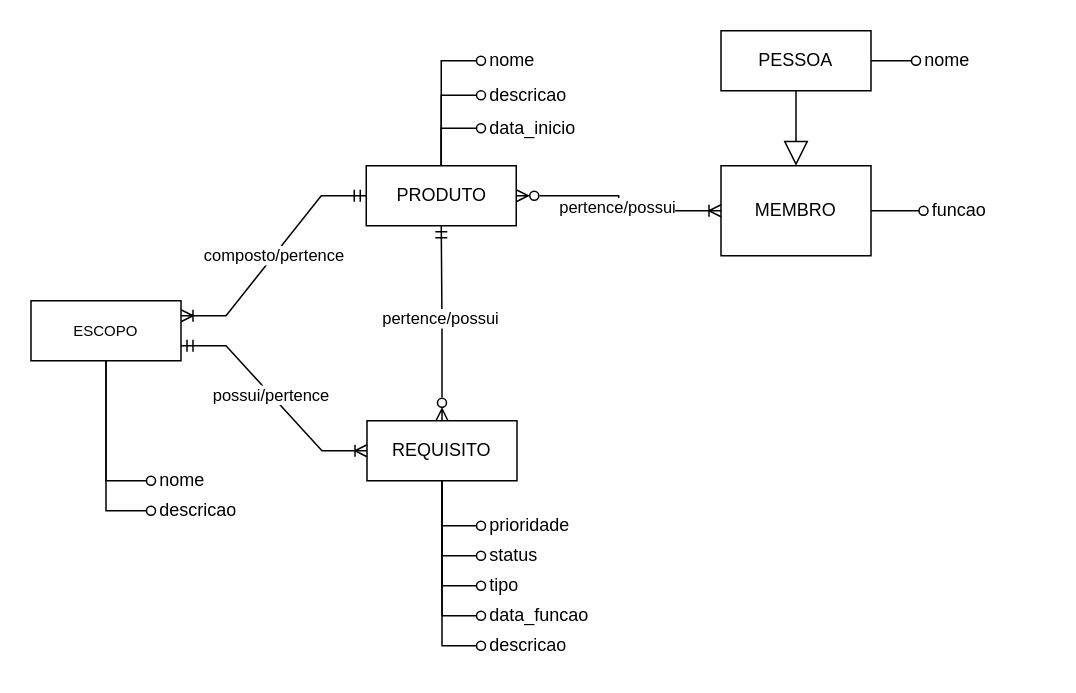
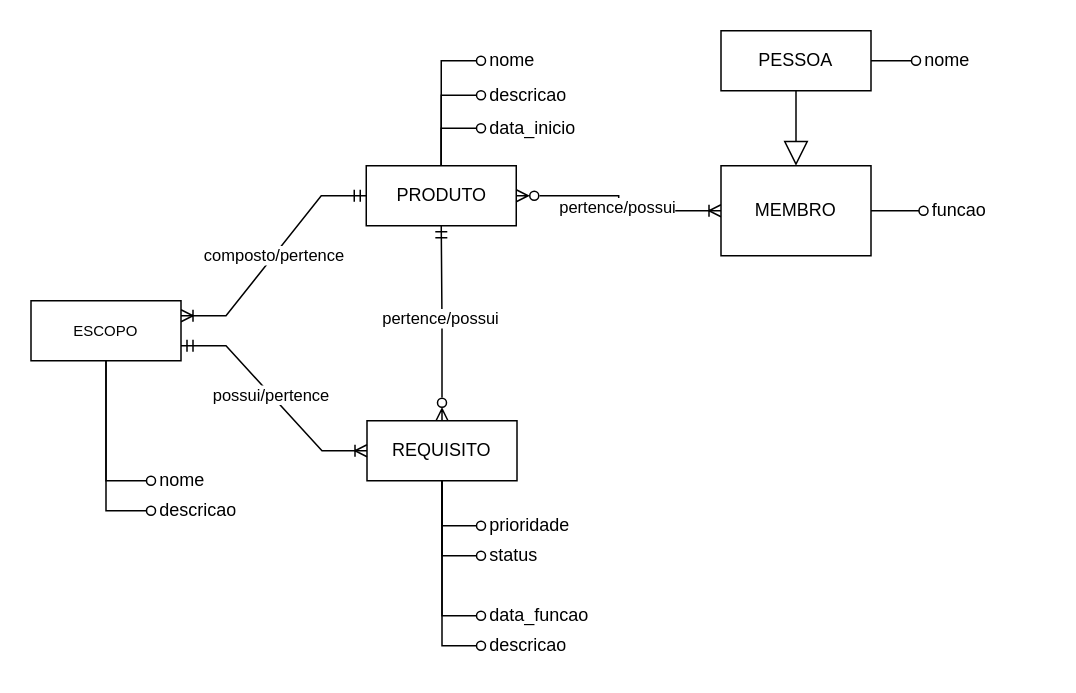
  <mxCell id="0" />
  <mxCell id="1" parent="0" />
  <mxCell id="2" style="edgeStyle=orthogonalEdgeStyle;shape=connector;rounded=0;orthogonalLoop=1;jettySize=auto;html=1;strokeColor=default;align=center;verticalAlign=middle;fontFamily=Helvetica;fontSize=11;fontColor=default;labelBackgroundColor=default;startFill=0;endArrow=oval;endFill=0;" parent="1" source="5" target="27" edge="1"><mxGeometry relative="1" as="geometry" /></mxCell>
  <mxCell id="3" style="edgeStyle=orthogonalEdgeStyle;shape=connector;rounded=0;orthogonalLoop=1;jettySize=auto;html=1;strokeColor=default;align=center;verticalAlign=middle;fontFamily=Helvetica;fontSize=11;fontColor=default;labelBackgroundColor=default;startFill=0;endArrow=oval;endFill=0;" parent="1" source="5" target="26" edge="1"><mxGeometry relative="1" as="geometry" /></mxCell>
  <mxCell id="4" style="edgeStyle=orthogonalEdgeStyle;shape=connector;rounded=0;orthogonalLoop=1;jettySize=auto;html=1;strokeColor=default;align=center;verticalAlign=middle;fontFamily=Helvetica;fontSize=11;fontColor=default;labelBackgroundColor=default;startFill=0;endArrow=oval;endFill=0;" parent="1" source="5" target="39" edge="1"><mxGeometry relative="1" as="geometry" /></mxCell>
  <mxCell id="5" value="PRODUTO" style="whiteSpace=wrap;html=1;align=center;" parent="1" vertex="1"><mxGeometry x="243.5" y="110" width="100" height="40" as="geometry" /></mxCell>
  <mxCell id="6" style="edgeStyle=orthogonalEdgeStyle;rounded=0;orthogonalLoop=1;jettySize=auto;html=1;endArrow=oval;endFill=0;" parent="1" source="13" target="16" edge="1"><mxGeometry relative="1" as="geometry" /></mxCell>
  <mxCell id="7" style="edgeStyle=orthogonalEdgeStyle;rounded=0;orthogonalLoop=1;jettySize=auto;html=1;endArrow=oval;endFill=0;" parent="1" source="13" target="18" edge="1"><mxGeometry relative="1" as="geometry" /></mxCell>
  <mxCell id="8" style="edgeStyle=orthogonalEdgeStyle;rounded=0;orthogonalLoop=1;jettySize=auto;html=1;endArrow=oval;endFill=0;" parent="1" source="13" target="17" edge="1"><mxGeometry relative="1" as="geometry" /></mxCell>
- <mxCell id="9" style="edgeStyle=orthogonalEdgeStyle;rounded=0;orthogonalLoop=1;jettySize=auto;html=1;endArrow=oval;endFill=0;" parent="1" source="13" target="19" edge="1"><mxGeometry relative="1" as="geometry" /></mxCell>
  <mxCell id="10" style="edgeStyle=orthogonalEdgeStyle;rounded=0;orthogonalLoop=1;jettySize=auto;html=1;endArrow=oval;endFill=0;" parent="1" source="13" target="23" edge="1"><mxGeometry relative="1" as="geometry" /></mxCell>
  <mxCell id="11" style="edgeStyle=orthogonalEdgeStyle;shape=connector;rounded=0;orthogonalLoop=1;jettySize=auto;html=1;strokeColor=default;align=center;verticalAlign=middle;fontFamily=Helvetica;fontSize=11;fontColor=default;labelBackgroundColor=default;startFill=0;endArrow=ERmandOne;endFill=0;startArrow=ERzeroToMany;" parent="1" source="13" target="5" edge="1"><mxGeometry relative="1" as="geometry" /></mxCell>
  <mxCell id="12" value="pertence/possui" style="edgeLabel;html=1;align=center;verticalAlign=middle;resizable=0;points=[];fontFamily=Helvetica;fontSize=11;fontColor=default;labelBackgroundColor=default;" parent="11" vertex="1" connectable="0"><mxGeometry x="0.065" y="1" relative="1" as="geometry"><mxPoint as="offset" /></mxGeometry></mxCell>
  <mxCell id="13" value="REQUISITO" style="whiteSpace=wrap;html=1;align=center;" parent="1" vertex="1"><mxGeometry x="244" y="280" width="100" height="40" as="geometry" /></mxCell>
  <mxCell id="14" style="edgeStyle=entityRelationEdgeStyle;shape=connector;rounded=0;orthogonalLoop=1;jettySize=auto;html=1;strokeColor=default;align=center;verticalAlign=middle;fontFamily=Helvetica;fontSize=11;fontColor=default;labelBackgroundColor=default;startFill=0;endArrow=ERoneToMany;endFill=0;startArrow=ERmandOne;exitX=0;exitY=0.5;exitDx=0;exitDy=0;entryX=1;entryY=0.25;entryDx=0;entryDy=0;" parent="1" source="5" target="22" edge="1"><mxGeometry relative="1" as="geometry"><mxPoint x="60" y="150" as="sourcePoint" /></mxGeometry></mxCell>
  <mxCell id="15" value="composto/pertence" style="edgeLabel;html=1;align=center;verticalAlign=middle;resizable=0;points=[];fontFamily=Helvetica;fontSize=11;fontColor=default;labelBackgroundColor=default;" parent="14" vertex="1" connectable="0"><mxGeometry x="-0.004" relative="1" as="geometry"><mxPoint as="offset" /></mxGeometry></mxCell>
  <mxCell id="16" value="descricao" style="text;strokeColor=none;fillColor=none;spacingLeft=4;spacingRight=4;overflow=hidden;rotatable=0;points=[[0,0.5],[1,0.5]];portConstraint=eastwest;fontSize=12;whiteSpace=wrap;html=1;verticalAlign=middle;" parent="1" vertex="1"><mxGeometry x="320" y="420" width="80" height="20" as="geometry" /></mxCell>
  <mxCell id="17" value="status" style="text;strokeColor=none;fillColor=none;spacingLeft=4;spacingRight=4;overflow=hidden;rotatable=0;points=[[0,0.5],[1,0.5]];portConstraint=eastwest;fontSize=12;whiteSpace=wrap;html=1;verticalAlign=middle;" parent="1" vertex="1"><mxGeometry x="320" y="360" width="80" height="20" as="geometry" /></mxCell>
  <mxCell id="18" value="prioridade" style="text;strokeColor=none;fillColor=none;spacingLeft=4;spacingRight=4;overflow=hidden;rotatable=0;points=[[0,0.5],[1,0.5]];portConstraint=eastwest;fontSize=12;whiteSpace=wrap;html=1;verticalAlign=middle;" parent="1" vertex="1"><mxGeometry x="320" y="340" width="80" height="20" as="geometry" /></mxCell>
- <mxCell id="19" value="tipo" style="text;strokeColor=none;fillColor=none;spacingLeft=4;spacingRight=4;overflow=hidden;rotatable=0;points=[[0,0.5],[1,0.5]];portConstraint=eastwest;fontSize=12;whiteSpace=wrap;html=1;verticalAlign=middle;" parent="1" vertex="1"><mxGeometry x="320" y="380" width="80" height="20" as="geometry" /></mxCell>
  <mxCell id="20" style="edgeStyle=orthogonalEdgeStyle;shape=connector;rounded=0;orthogonalLoop=1;jettySize=auto;html=1;strokeColor=default;align=center;verticalAlign=middle;fontFamily=Helvetica;fontSize=11;fontColor=default;labelBackgroundColor=default;startFill=0;endArrow=oval;endFill=0;" parent="1" source="22" target="37" edge="1"><mxGeometry relative="1" as="geometry" /></mxCell>
  <mxCell id="21" style="edgeStyle=orthogonalEdgeStyle;shape=connector;rounded=0;orthogonalLoop=1;jettySize=auto;html=1;strokeColor=default;align=center;verticalAlign=middle;fontFamily=Helvetica;fontSize=11;fontColor=default;labelBackgroundColor=default;startFill=0;endArrow=oval;endFill=0;" parent="1" source="22" target="38" edge="1"><mxGeometry relative="1" as="geometry" /></mxCell>
  <mxCell id="22" value="&lt;span style=&quot;font-size: 10px;&quot;&gt;ESCOPO&lt;/span&gt;" style="whiteSpace=wrap;html=1;align=center;" parent="1" vertex="1"><mxGeometry x="20" y="200" width="100" height="40" as="geometry" /></mxCell>
  <mxCell id="23" value="data_funcao" style="text;strokeColor=none;fillColor=none;spacingLeft=4;spacingRight=4;overflow=hidden;rotatable=0;points=[[0,0.5],[1,0.5]];portConstraint=eastwest;fontSize=12;whiteSpace=wrap;html=1;verticalAlign=middle;" parent="1" vertex="1"><mxGeometry x="320" y="400" width="80" height="20" as="geometry" /></mxCell>
  <mxCell id="24" value="" style="edgeStyle=entityRelationEdgeStyle;fontSize=12;html=1;endArrow=ERoneToMany;startArrow=ERmandOne;rounded=0;strokeColor=default;align=center;verticalAlign=middle;fontFamily=Helvetica;fontColor=default;labelBackgroundColor=default;exitX=1;exitY=0.75;exitDx=0;exitDy=0;" parent="1" source="22" target="13" edge="1"><mxGeometry width="100" height="100" relative="1" as="geometry"><mxPoint x="280" y="220" as="sourcePoint" /><mxPoint x="380" y="120" as="targetPoint" /></mxGeometry></mxCell>
  <mxCell id="25" value="possui/pertence" style="edgeLabel;html=1;align=center;verticalAlign=middle;resizable=0;points=[];fontFamily=Helvetica;fontSize=11;fontColor=default;labelBackgroundColor=default;" parent="24" vertex="1" connectable="0"><mxGeometry x="-0.039" relative="1" as="geometry"><mxPoint as="offset" /></mxGeometry></mxCell>
  <mxCell id="26" value="descricao" style="text;strokeColor=none;fillColor=none;spacingLeft=4;spacingRight=4;overflow=hidden;rotatable=0;points=[[0,0.5],[1,0.5]];portConstraint=eastwest;fontSize=12;whiteSpace=wrap;html=1;verticalAlign=middle;" parent="1" vertex="1"><mxGeometry x="320" y="53" width="80" height="20" as="geometry" /></mxCell>
  <mxCell id="27" value="data_inicio" style="text;strokeColor=none;fillColor=none;spacingLeft=4;spacingRight=4;overflow=hidden;rotatable=0;points=[[0,0.5],[1,0.5]];portConstraint=eastwest;fontSize=12;whiteSpace=wrap;html=1;verticalAlign=middle;" parent="1" vertex="1"><mxGeometry x="320" y="75" width="80" height="20" as="geometry" /></mxCell>
  <mxCell id="28" style="edgeStyle=orthogonalEdgeStyle;shape=connector;rounded=0;orthogonalLoop=1;jettySize=auto;html=1;strokeColor=default;align=center;verticalAlign=middle;fontFamily=Helvetica;fontSize=11;fontColor=default;labelBackgroundColor=default;startFill=0;endArrow=ERoneToMany;endFill=0;startArrow=ERzeroToMany;exitX=1;exitY=0.5;exitDx=0;exitDy=0;" parent="1" source="5" target="31" edge="1"><mxGeometry relative="1" as="geometry"><mxPoint x="490" y="110" as="sourcePoint" /></mxGeometry></mxCell>
  <mxCell id="29" value="pertence/possui" style="edgeLabel;html=1;align=center;verticalAlign=middle;resizable=0;points=[];fontFamily=Helvetica;fontSize=11;fontColor=default;labelBackgroundColor=default;" parent="28" vertex="1" connectable="0"><mxGeometry x="0.05" y="-1" relative="1" as="geometry"><mxPoint y="-1" as="offset" /></mxGeometry></mxCell>
  <mxCell id="30" style="edgeStyle=orthogonalEdgeStyle;shape=connector;rounded=0;orthogonalLoop=1;jettySize=auto;html=1;strokeColor=default;align=center;verticalAlign=middle;fontFamily=Helvetica;fontSize=11;fontColor=default;labelBackgroundColor=default;startFill=0;endArrow=oval;endFill=0;" parent="1" source="31" target="33" edge="1"><mxGeometry relative="1" as="geometry" /></mxCell>
  <mxCell id="31" value="MEMBRO" style="whiteSpace=wrap;html=1;align=center;" parent="1" vertex="1"><mxGeometry x="480" y="110" width="100" height="60" as="geometry" /></mxCell>
  <mxCell id="32" value="nome" style="text;strokeColor=none;fillColor=none;spacingLeft=4;spacingRight=4;overflow=hidden;rotatable=0;points=[[0,0.5],[1,0.5]];portConstraint=eastwest;fontSize=12;whiteSpace=wrap;html=1;verticalAlign=middle;" parent="1" vertex="1"><mxGeometry x="610" y="30" width="80" height="20" as="geometry" /></mxCell>
  <mxCell id="33" value="funcao" style="text;strokeColor=none;fillColor=none;spacingLeft=4;spacingRight=4;overflow=hidden;rotatable=0;points=[[0,0.5],[1,0.5]];portConstraint=eastwest;fontSize=12;whiteSpace=wrap;html=1;verticalAlign=middle;" parent="1" vertex="1"><mxGeometry x="615" y="130" width="80" height="20" as="geometry" /></mxCell>
  <mxCell id="34" style="edgeStyle=orthogonalEdgeStyle;shape=connector;rounded=0;orthogonalLoop=1;jettySize=auto;html=1;strokeColor=default;align=center;verticalAlign=middle;fontFamily=Helvetica;fontSize=11;fontColor=default;labelBackgroundColor=default;startFill=0;endArrow=block;endFill=0;endSize=14;" parent="1" source="36" target="31" edge="1"><mxGeometry relative="1" as="geometry" /></mxCell>
  <mxCell id="35" style="edgeStyle=orthogonalEdgeStyle;shape=connector;rounded=0;orthogonalLoop=1;jettySize=auto;html=1;strokeColor=default;align=center;verticalAlign=middle;fontFamily=Helvetica;fontSize=11;fontColor=default;labelBackgroundColor=default;startFill=0;endArrow=oval;endFill=0;" parent="1" source="36" target="32" edge="1"><mxGeometry relative="1" as="geometry" /></mxCell>
  <mxCell id="36" value="PESSOA" style="whiteSpace=wrap;html=1;align=center;" parent="1" vertex="1"><mxGeometry x="480" y="20" width="100" height="40" as="geometry" /></mxCell>
  <mxCell id="37" value="nome" style="text;strokeColor=none;fillColor=none;spacingLeft=4;spacingRight=4;overflow=hidden;rotatable=0;points=[[0,0.5],[1,0.5]];portConstraint=eastwest;fontSize=12;whiteSpace=wrap;html=1;verticalAlign=middle;" parent="1" vertex="1"><mxGeometry x="100" y="310" width="80" height="20" as="geometry" /></mxCell>
  <mxCell id="38" value="descricao" style="text;strokeColor=none;fillColor=none;spacingLeft=4;spacingRight=4;overflow=hidden;rotatable=0;points=[[0,0.5],[1,0.5]];portConstraint=eastwest;fontSize=12;whiteSpace=wrap;html=1;verticalAlign=middle;" parent="1" vertex="1"><mxGeometry x="100" y="330" width="80" height="20" as="geometry" /></mxCell>
  <mxCell id="39" value="nome" style="text;strokeColor=none;fillColor=none;spacingLeft=4;spacingRight=4;overflow=hidden;rotatable=0;points=[[0,0.5],[1,0.5]];portConstraint=eastwest;fontSize=12;whiteSpace=wrap;html=1;verticalAlign=middle;" parent="1" vertex="1"><mxGeometry x="320" y="30" width="80" height="20" as="geometry" /></mxCell>
